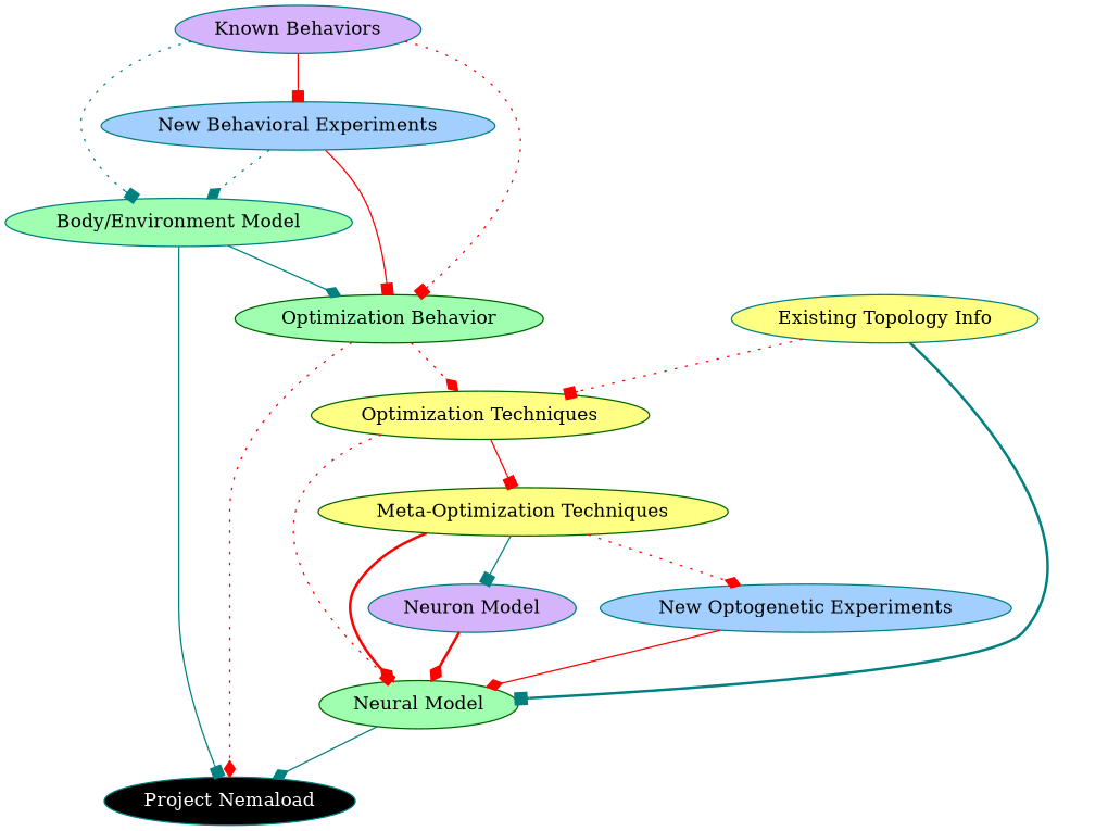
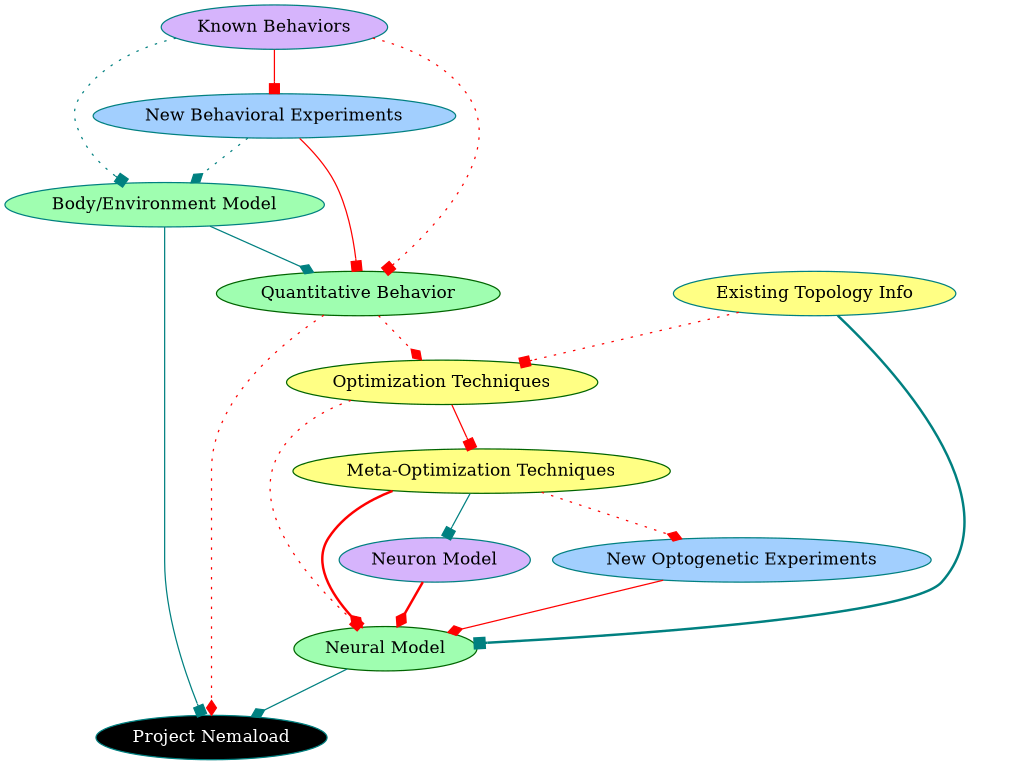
  digraph {
    node [color=teal fillcolor="#9ffeb0" style=filled]
    edge [arrowhead=box color=red style=solid]
    n1 [fillcolor=black fontcolor=white label="Project Nemaload"]
    n2 [color=darkgreen label="Neural Model"]
    n3 [fillcolor="#d6b4fc" label="Neuron Model"]
    n4 [fillcolor="#a2cffe" label="New Behavioral Experiments"]
    n5 [label="Body/Environment Model"]
-   n6 [color=darkgreen label="Optimization Behavior"]
+   n6 [color=darkgreen label="Quantitative Behavior"]
    n7 [color=darkgreen fillcolor="#ffff84" label="Optimization Techniques"]
    n8 [fillcolor="#a2cffe" label="New Optogenetic Experiments"]
    n9 [fillcolor="#d6b4fc" label="Known Behaviors"]
    n10 [fillcolor="#ffff84" label="Existing Topology Info"]
    n11 [color=darkgreen fillcolor="#ffff84" label="Meta-Optimization Techniques"]
    n2 -> n1 [arrowhead=diamond color=teal]
    n3 -> n2 [arrowhead=diamond style=bold]
    n4 -> n5 [arrowhead=diamond color=teal style=dotted]
    n4 -> n6
    n5 -> n1 [color=teal]
    n5 -> n6 [arrowhead=diamond color=teal]
    n6 -> n1 [arrowhead=diamond style=dotted]
    n6 -> n7 [arrowhead=diamond style=dotted]
    n7 -> n2 [style=dotted]
    n7 -> n11
    n8 -> n2 [arrowhead=diamond]
    n9 -> n4
    n9 -> n5 [color=teal style=dotted]
    n9 -> n6 [style=dotted]
    n10 -> n2 [color=teal style=bold]
    n10 -> n7 [style=dotted]
    n11 -> n2 [arrowhead=diamond style=bold]
    n11 -> n3 [color=teal]
    n11 -> n8 [arrowhead=diamond style=dotted]
  }
